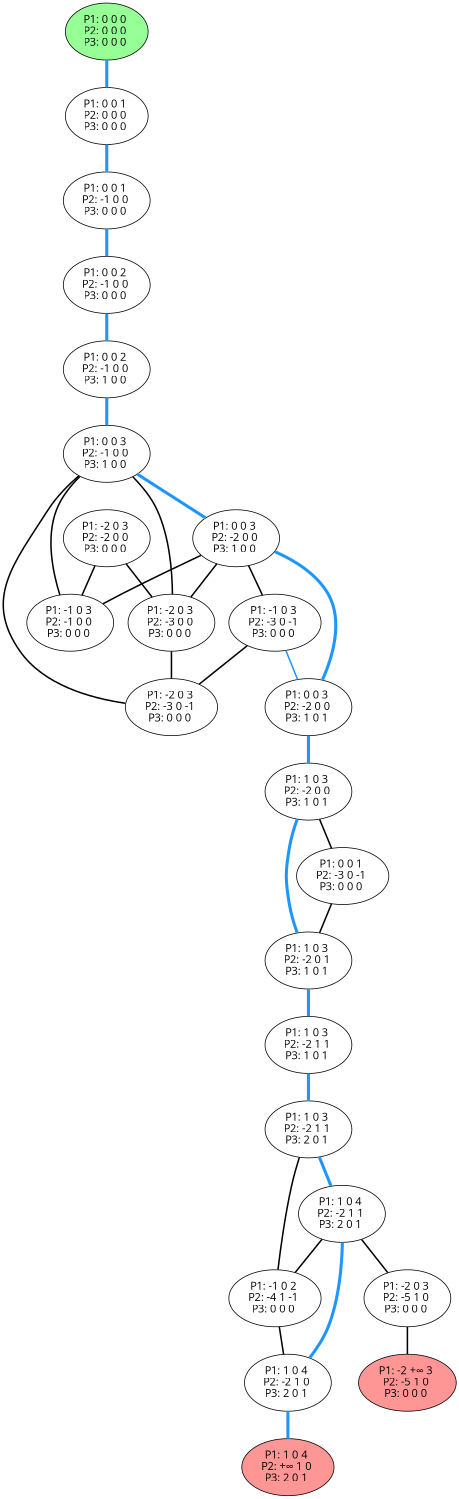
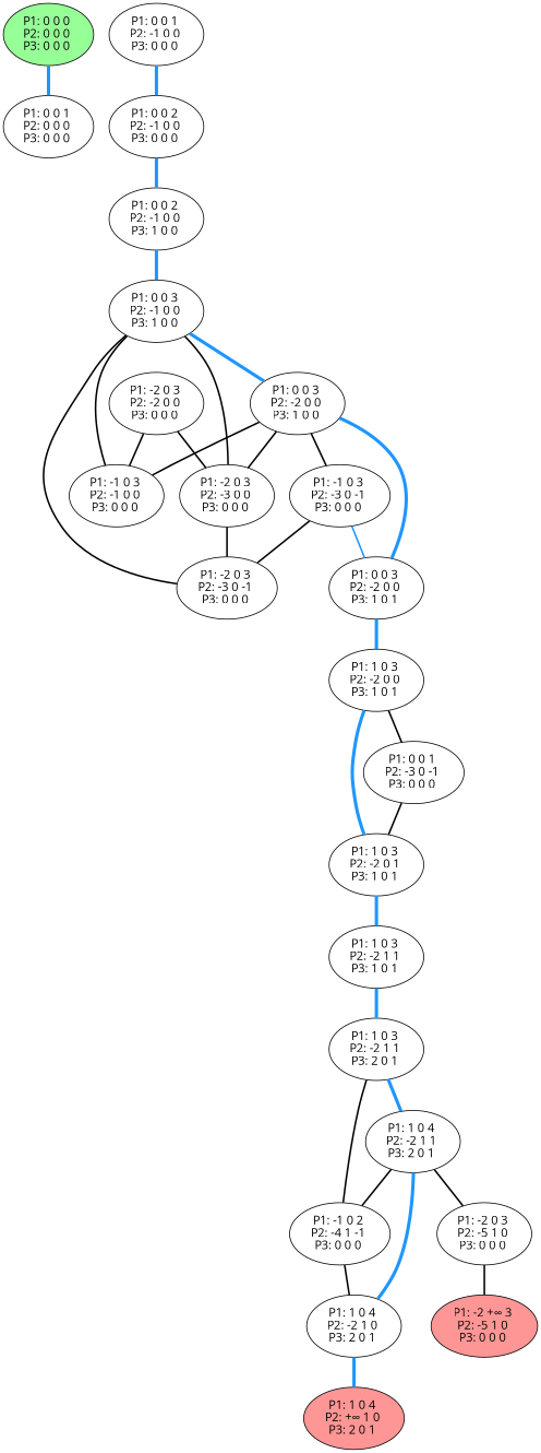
  graph {
    color=black
    fontname="Open Sans"
    node [fontname="Open Sans"]
    edge [color=black fontname="Open Sans" style=bold]
    n1 [fillcolor="#96FF96" label="P1: 0 0 0 \nP2: 0 0 0 \nP3: 0 0 0 \n" style=filled]
    n2 [label="P1: 0 0 1 \nP2: 0 0 0 \nP3: 0 0 0 \n"]
    n3 [label="P1: 0 0 1 \nP2: -1 0 0 \nP3: 0 0 0 \n"]
    n4 [label="P1: 0 0 2 \nP2: -1 0 0 \nP3: 0 0 0 \n"]
    n5 [label="P1: 0 0 2 \nP2: -1 0 0 \nP3: 1 0 0 \n"]
    n6 [label="P1: 0 0 3 \nP2: -1 0 0 \nP3: 1 0 0 \n"]
    n7 [label="P1: 0 0 3 \nP2: -2 0 0 \nP3: 1 0 0 \n"]
    n8 [label="P1: -1 0 3 \nP2: -1 0 0 \nP3: 0 0 0 \n"]
    n9 [label="P1: -2 0 3 \nP2: -3 0 0 \nP3: 0 0 0 \n"]
    n10 [label="P1: -2 0 3 \nP2: -3 0 -1 \nP3: 0 0 0 \n"]
    n11 [label="P1: -2 0 3 \nP2: -2 0 0 \nP3: 0 0 0 \n"]
    n12 [label="P1: -1 0 3 \nP2: -3 0 -1 \nP3: 0 0 0 \n"]
    n13 [label="P1: 0 0 3 \nP2: -2 0 0 \nP3: 1 0 1 \n"]
    n14 [label="P1: 1 0 3 \nP2: -2 0 0 \nP3: 1 0 1 \n"]
    n15 [label="P1: 0 0 1 \nP2: -3 0 -1 \nP3: 0 0 0 \n"]
    n16 [label="P1: 1 0 3 \nP2: -2 0 1 \nP3: 1 0 1 \n"]
    n17 [label="P1: 1 0 3 \nP2: -2 1 1 \nP3: 1 0 1 \n"]
    n18 [label="P1: 1 0 3 \nP2: -2 1 1 \nP3: 2 0 1 \n"]
    n19 [label="P1: 1 0 4 \nP2: -2 1 1 \nP3: 2 0 1 \n"]
    n20 [label="P1: -1 0 2 \nP2: -4 1 -1 \nP3: 0 0 0 \n"]
    n21 [label="P1: 1 0 4 \nP2: -2 1 0 \nP3: 2 0 1 \n"]
    n22 [label="P1: -2 0 3 \nP2: -5 1 0 \nP3: 0 0 0 \n"]
    n23 [fillcolor="#FF9696" label="P1: 1 0 4 \nP2: +∞ 1 0 \nP3: 2 0 1 \n" style=filled]
    n24 [fillcolor="#FF9696" label="P1: -2 +∞ 3 \nP2: -5 1 0 \nP3: 0 0 0 \n" style=filled]
    n1 -- n2 [color="#1E96FF" penwidth=4.0]
-   n2 -- n3 [color="#1E96FF" penwidth=4.0]
    n3 -- n4 [color="#1E96FF" penwidth=4.0]
    n4 -- n5 [color="#1E96FF" penwidth=4.0]
    n5 -- n6 [color="#1E96FF" penwidth=4.0]
    n6 -- n7 [color="#1E96FF" penwidth=4.0]
    n6 -- n8
    n6 -- n9
    n6 -- n10
    n7 -- n8
    n7 -- n9
    n7 -- n12
    n7 -- n13 [color="#1E96FF" penwidth=4.0]
    n9 -- n10
    n11 -- n8
    n11 -- n9
    n12 -- n10
    n12 -- n13 [color="#1E96FF"]
    n13 -- n14 [color="#1E96FF" penwidth=4.0]
    n14 -- n15
    n14 -- n16 [color="#1E96FF" penwidth=4.0]
    n15 -- n16
    n16 -- n17 [color="#1E96FF" penwidth=4.0]
    n17 -- n18 [color="#1E96FF" penwidth=4.0]
    n18 -- n19 [color="#1E96FF" penwidth=4.0]
    n18 -- n20
    n19 -- n20
    n19 -- n21 [color="#1E96FF" penwidth=4.0]
    n19 -- n22
    n20 -- n21
    n21 -- n23 [color="#1E96FF" penwidth=4.0]
    n22 -- n24
  }
